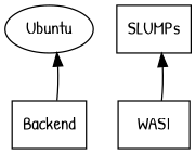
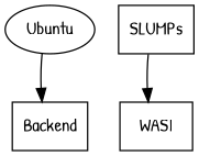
  digraph {
    fontname="Patrick Hand"
    node [fontname="Patrick Hand" shape=box]
    edge [fontname="Patrick Hand"]
    Ubuntu [shape=""]
    Backend
    SLUMPs
    WASI
-   Backend -> Ubuntu
-   WASI -> SLUMPs
+   Ubuntu -> Backend
+   SLUMPs -> WASI
  }
